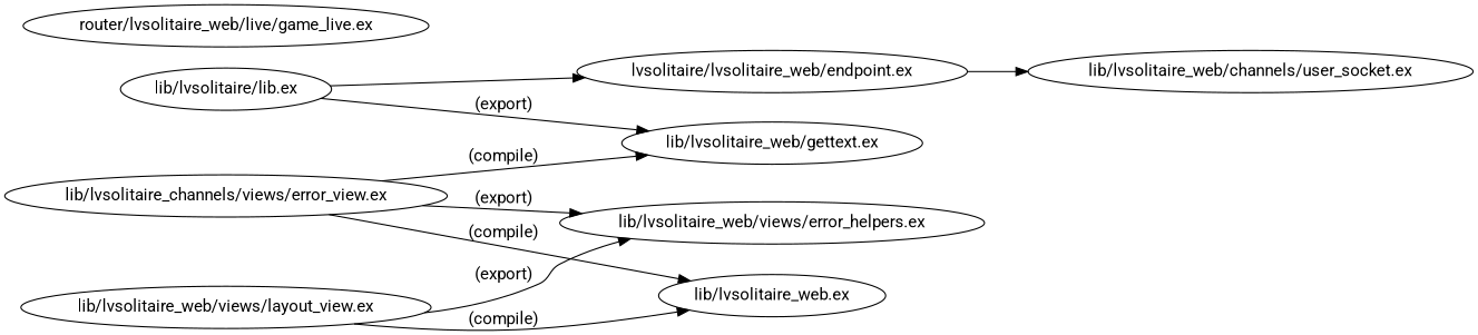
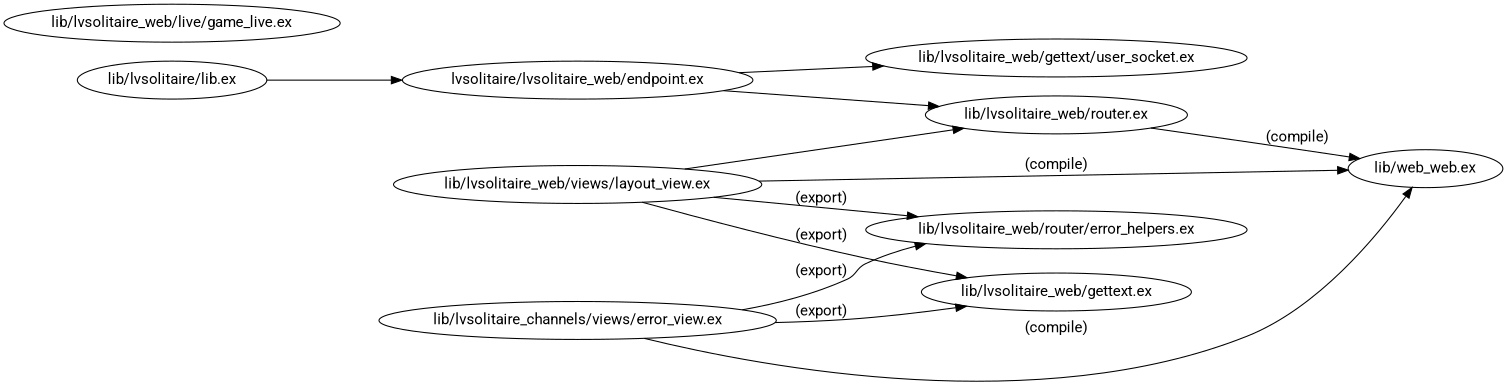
  digraph {
    fontname=Roboto
    rankdir=LR
    node [fontname=Roboto]
    edge [fontname=Roboto]
    n1 [label="lib/lvsolitaire/lib.ex"]
    n2 [label="lvsolitaire/lvsolitaire_web/endpoint.ex"]
-   "lib/lvsolitaire_web/channels/user_socket.ex"
-   "lib/lvsolitaire_web.ex"
+   "lib/lvsolitaire_web/channels/user_socket.ex" [label="lib/lvsolitaire_web/gettext/user_socket.ex"]
+   "lib/lvsolitaire_web/router.ex"
+   "lib/lvsolitaire_web.ex" [label="lib/web_web.ex"]
    "lib/lvsolitaire_web/views/layout_view.ex"
    "lib/lvsolitaire_web/gettext.ex"
-   "lib/lvsolitaire_web/views/error_helpers.ex"
-   "lib/lvsolitaire_web/live/game_live.ex" [label="router/lvsolitaire_web/live/game_live.ex"]
+   "lib/lvsolitaire_web/views/error_helpers.ex" [label="lib/lvsolitaire_web/router/error_helpers.ex"]
+   "lib/lvsolitaire_web/live/game_live.ex"
    n10 [label="lib/lvsolitaire_channels/views/error_view.ex"]
    n1 -> n2
    n2 -> "lib/lvsolitaire_web/channels/user_socket.ex"
+   n2 -> "lib/lvsolitaire_web/router.ex"
+   "lib/lvsolitaire_web/router.ex" -> "lib/lvsolitaire_web.ex" [label="(compile)"]
+   "lib/lvsolitaire_web/views/layout_view.ex" -> "lib/lvsolitaire_web/router.ex"
    "lib/lvsolitaire_web/views/layout_view.ex" -> "lib/lvsolitaire_web.ex" [label="(compile)"]
-   n1 -> "lib/lvsolitaire_web/gettext.ex" [label="(export)"]
+   "lib/lvsolitaire_web/views/layout_view.ex" -> "lib/lvsolitaire_web/gettext.ex" [label="(export)"]
    "lib/lvsolitaire_web/views/layout_view.ex" -> "lib/lvsolitaire_web/views/error_helpers.ex" [label="(export)"]
    n10 -> "lib/lvsolitaire_web.ex" [label="(compile)"]
-   n10 -> "lib/lvsolitaire_web/gettext.ex" [label="(compile)"]
+   n10 -> "lib/lvsolitaire_web/gettext.ex" [label="(export)"]
    n10 -> "lib/lvsolitaire_web/views/error_helpers.ex" [label="(export)"]
  }
